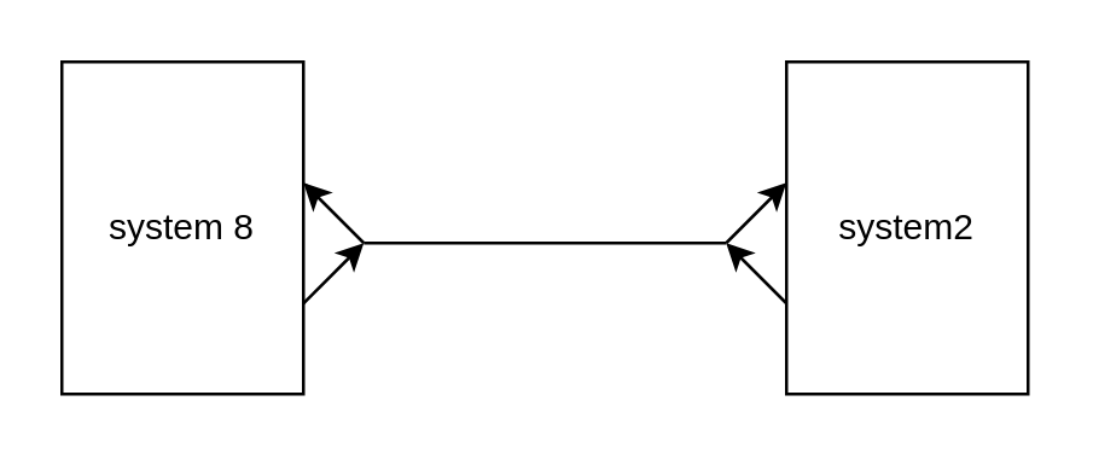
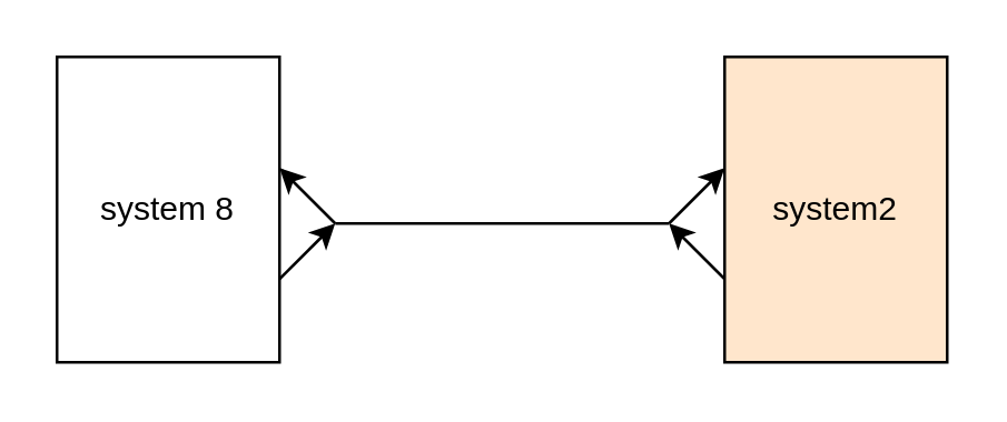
  <mxCell id="0" />
  <mxCell id="1" parent="0" />
  <mxCell id="2" value="system 8" style="rounded=0;whiteSpace=wrap;html=1;" vertex="1" parent="1"><mxGeometry x="20" y="20" width="80" height="110" as="geometry" /></mxCell>
- <mxCell id="3" value="system2" style="rounded=0;whiteSpace=wrap;html=1;" vertex="1" parent="1"><mxGeometry x="260" y="20" width="80" height="110" as="geometry" /></mxCell>
+ <mxCell id="3" value="system2" style="rounded=0;whiteSpace=wrap;html=1;fillColor=#ffe6cc;" vertex="1" parent="1"><mxGeometry x="260" y="20" width="80" height="110" as="geometry" /></mxCell>
  <mxCell id="4" value="" style="endArrow=classic;html=1;rounded=0;endFill=1;" edge="1" parent="1"><mxGeometry width="50" height="50" relative="1" as="geometry"><mxPoint x="240" y="80" as="sourcePoint" /><mxPoint x="260" y="60" as="targetPoint" /></mxGeometry></mxCell>
  <mxCell id="5" value="" style="endArrow=classic;html=1;rounded=0;endFill=1;" edge="1" parent="1"><mxGeometry width="50" height="50" relative="1" as="geometry"><mxPoint x="260" y="100" as="sourcePoint" /><mxPoint x="240" y="80" as="targetPoint" /></mxGeometry></mxCell>
  <mxCell id="6" value="" style="endArrow=none;html=1;rounded=0;" edge="1" parent="1"><mxGeometry width="50" height="50" relative="1" as="geometry"><mxPoint x="120" y="80" as="sourcePoint" /><mxPoint x="240" y="80" as="targetPoint" /></mxGeometry></mxCell>
  <mxCell id="7" value="" style="endArrow=classic;html=1;rounded=0;endFill=1;" edge="1" parent="1"><mxGeometry width="50" height="50" relative="1" as="geometry"><mxPoint x="120" y="80" as="sourcePoint" /><mxPoint x="100" y="60" as="targetPoint" /></mxGeometry></mxCell>
  <mxCell id="8" value="" style="endArrow=classic;html=1;rounded=0;endFill=1;" edge="1" parent="1"><mxGeometry width="50" height="50" relative="1" as="geometry"><mxPoint x="100" y="100" as="sourcePoint" /><mxPoint x="120" y="80" as="targetPoint" /></mxGeometry></mxCell>
